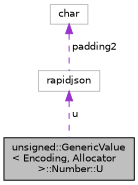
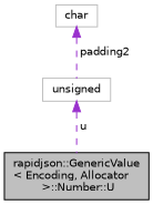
  digraph {
    node [color=grey75 fillcolor=white fontname=Helvetica fontsize=10 shape=record style=filled]
    edge [color=darkorchid3 dir=back fontname=Helvetica fontsize=10 labelfontname=Helvetica labelfontsize=10 style=dashed]
-   n1 [color=black fillcolor=grey75 fontcolor=black height=0.2 label="unsigned::GenericValue\l\< Encoding, Allocator\l \>::Number::U" width=0.4]
+   n1 [color=black fillcolor=grey75 fontcolor=black height=0.2 label="rapidjson::GenericValue\l\< Encoding, Allocator\l \>::Number::U" width=0.4]
    n2 [height=0.2 label=char width=0.4]
-   n3 [height=0.2 label=rapidjson width=0.4]
+   n3 [height=0.2 label=unsigned width=0.4]
    n2 -> n3 [label=" padding2"]
    n3 -> n1 [label=" u"]
  }
